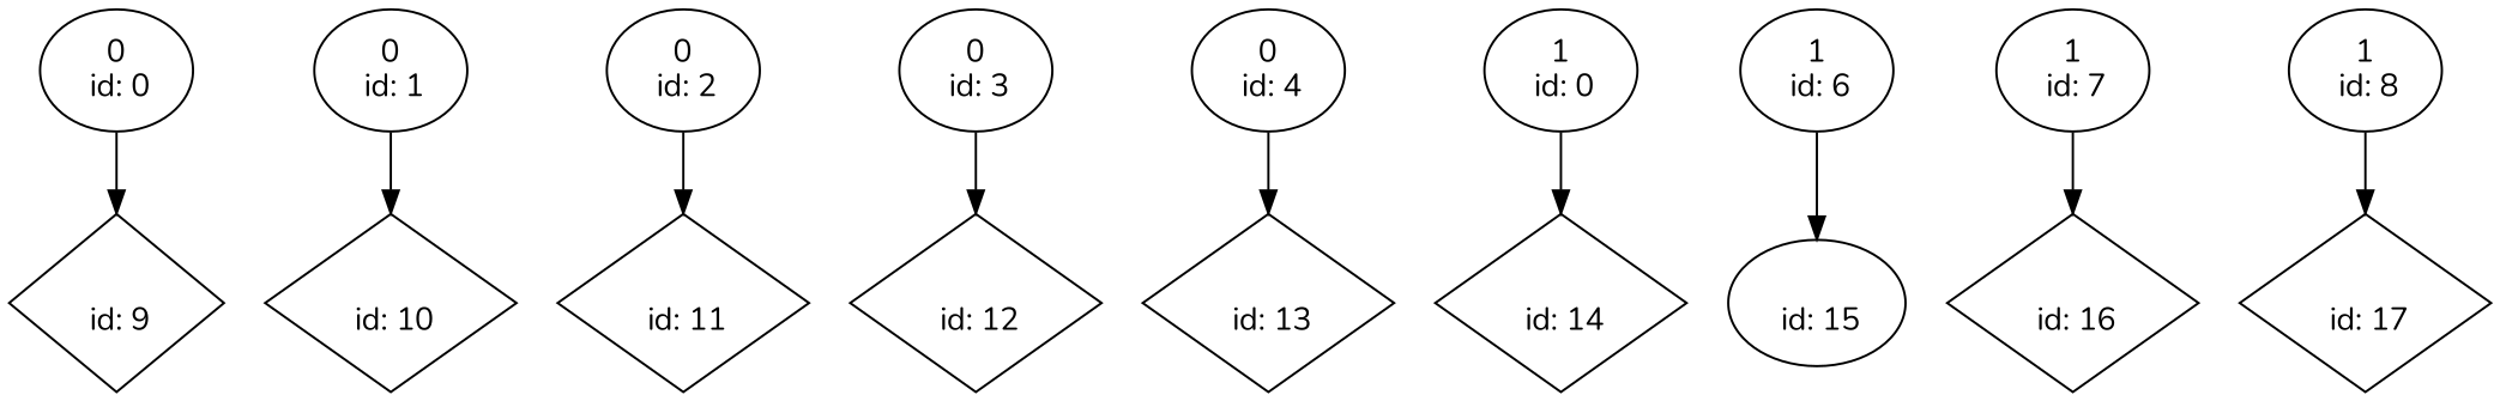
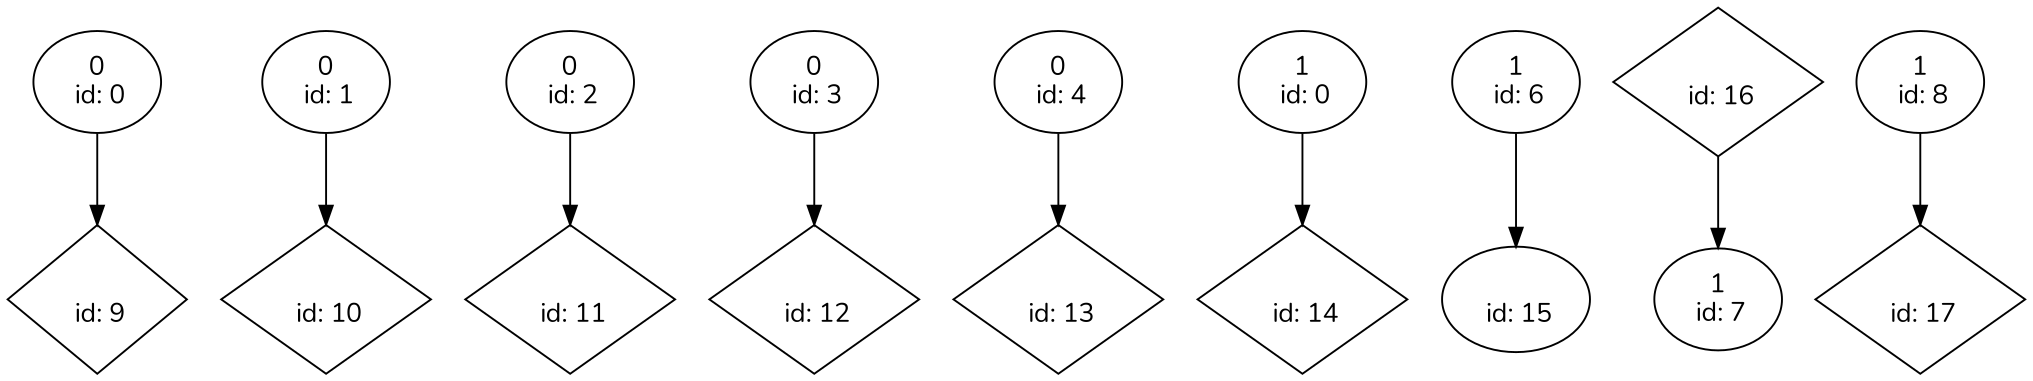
  digraph {
    fontname=Nunito
    node [fontname=Nunito]
    edge [fontname=Nunito]
    n1 [label="0\n id: 0"]
    n2 [label="\n id: 9" shape=diamond]
    n3 [label="0\n id: 1"]
    n4 [label="\n id: 10" shape=diamond]
    n5 [label="0\n id: 2"]
    n6 [label="\n id: 11" shape=diamond]
    n7 [label="0\n id: 3"]
    n8 [label="\n id: 12" shape=diamond]
    n9 [label="0\n id: 4"]
    n10 [label="\n id: 13" shape=diamond]
    n11 [label="1\n id: 0"]
    n12 [label="\n id: 14" shape=diamond]
    n13 [label="1\n id: 6"]
    n14 [label="\n id: 15" shape=ellipse]
    n15 [label="1\n id: 7"]
    n16 [label="\n id: 16" shape=diamond]
    n17 [label="1\n id: 8"]
    n18 [label="\n id: 17" shape=diamond]
    n1 -> n2
    n3 -> n4
    n5 -> n6
    n7 -> n8
    n9 -> n10
    n11 -> n12
    n13 -> n14
-   n15 -> n16
+   n16 -> n15
    n17 -> n18
  }
